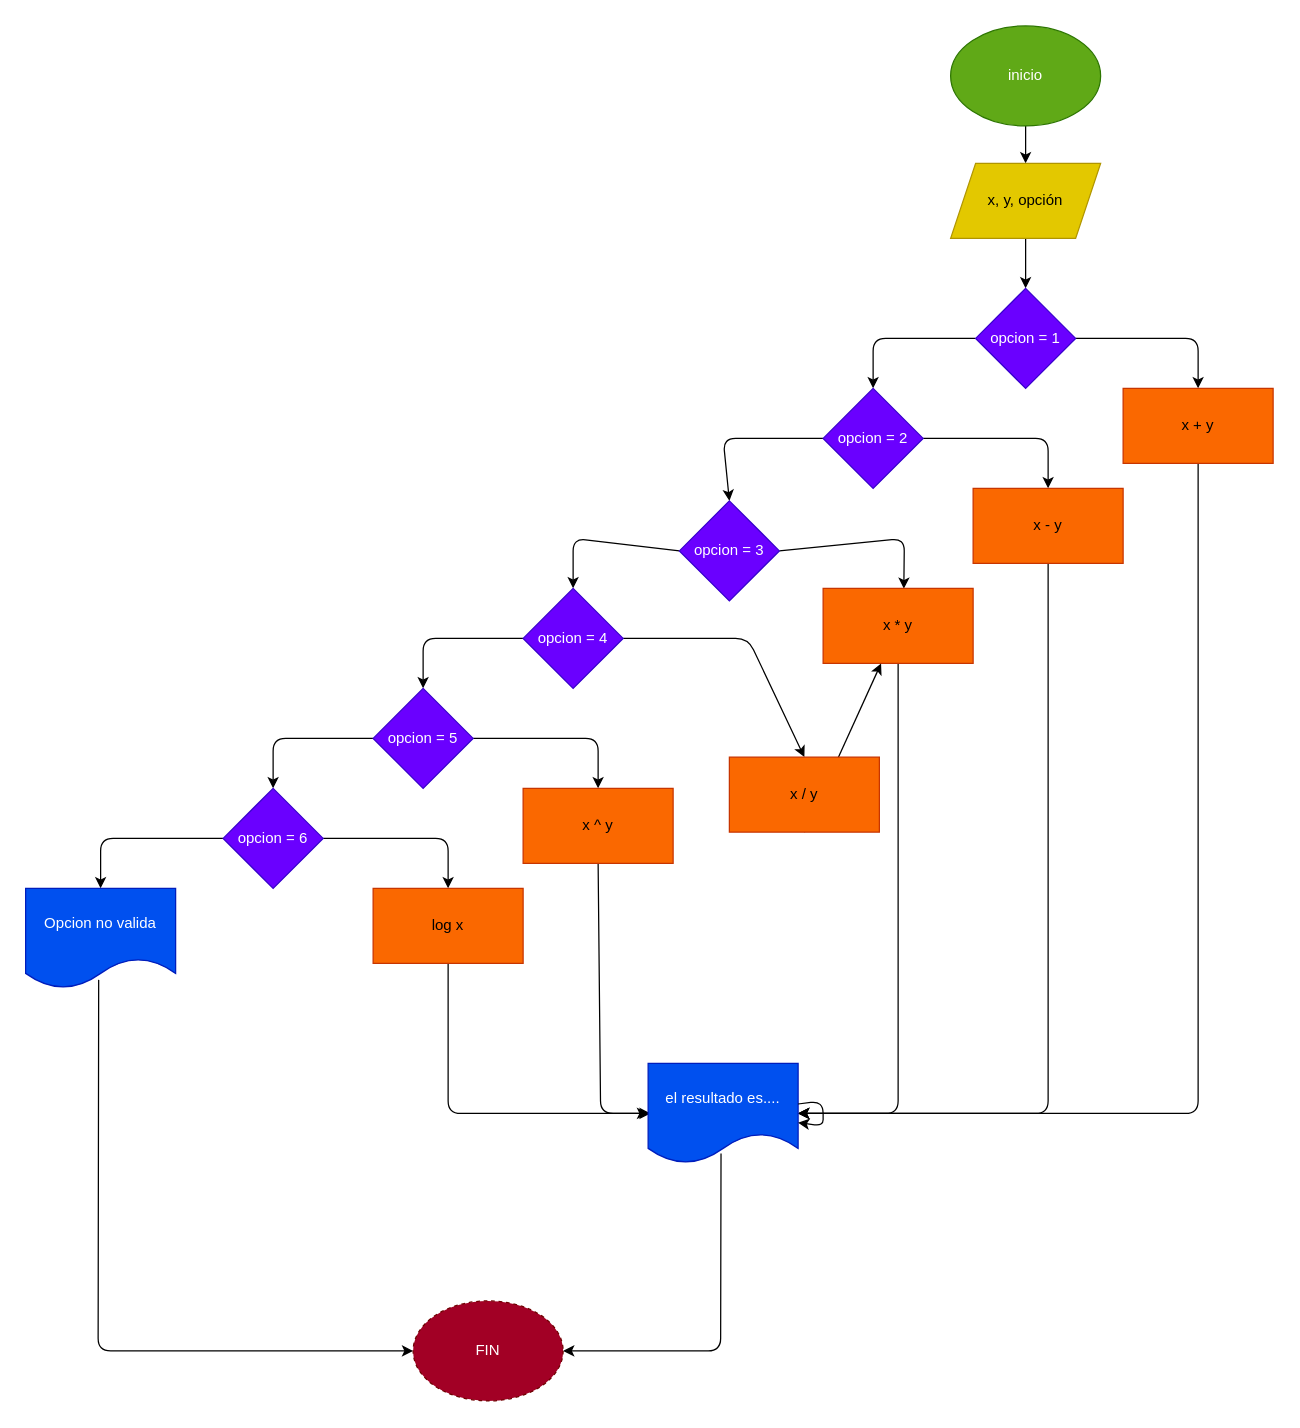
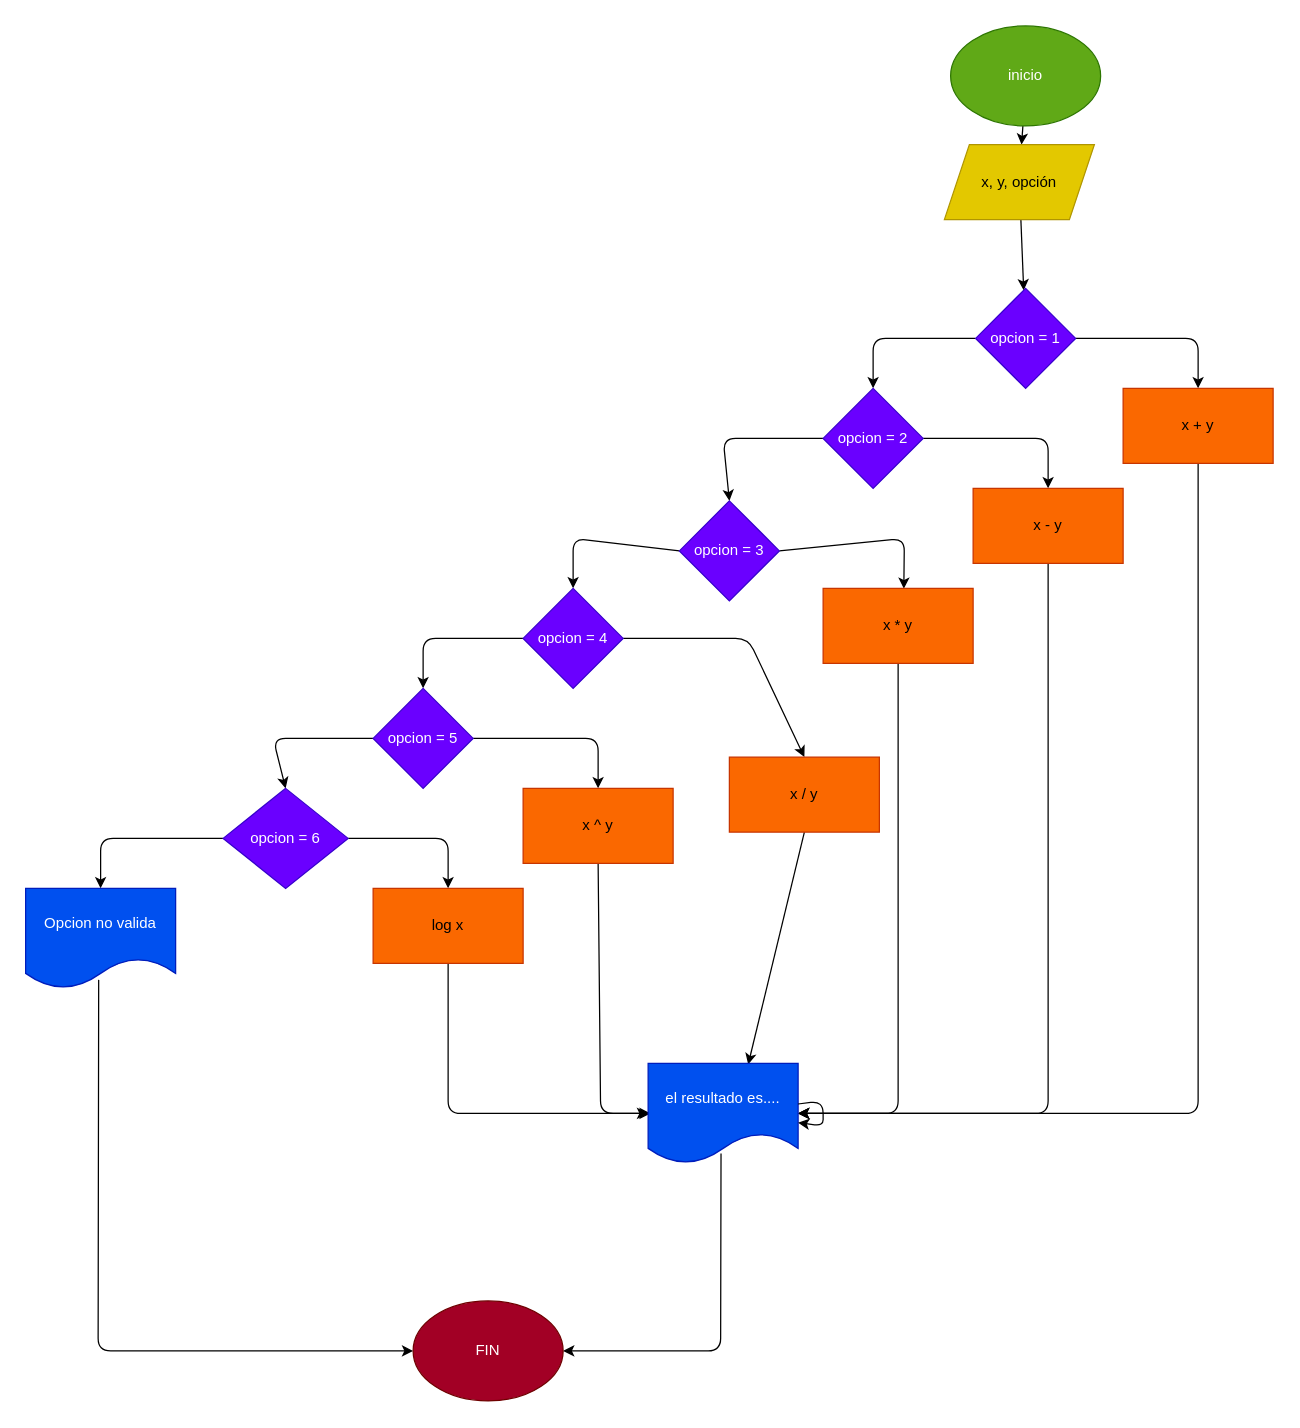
  <mxCell id="0" />
  <mxCell id="1" parent="0" />
  <mxCell id="2" value="" style="edgeStyle=none;html=1;" edge="1" parent="1" source="3" target="5"><mxGeometry relative="1" as="geometry" /></mxCell>
  <mxCell id="3" value="inicio" style="ellipse;whiteSpace=wrap;html=1;fillColor=#60a917;fontColor=#ffffff;strokeColor=#2D7600;" vertex="1" parent="1"><mxGeometry x="760" y="20" width="120" height="80" as="geometry" /></mxCell>
  <mxCell id="4" value="" style="edgeStyle=none;html=1;" edge="1" parent="1" source="5" target="8"><mxGeometry relative="1" as="geometry" /></mxCell>
- <mxCell id="5" value="x, y, opción" style="shape=parallelogram;perimeter=parallelogramPerimeter;whiteSpace=wrap;html=1;fixedSize=1;fillColor=#e3c800;fontColor=#000000;strokeColor=#B09500;" vertex="1" parent="1"><mxGeometry x="760" y="130" width="120" height="60" as="geometry" /></mxCell>
+ <mxCell id="5" value="x, y, opción" style="shape=parallelogram;perimeter=parallelogramPerimeter;whiteSpace=wrap;html=1;fixedSize=1;fillColor=#e3c800;fontColor=#000000;strokeColor=#B09500;" vertex="1" parent="1"><mxGeometry x="755" y="115" width="120" height="60" as="geometry" /></mxCell>
  <mxCell id="6" style="edgeStyle=none;html=1;exitX=1;exitY=0.5;exitDx=0;exitDy=0;entryX=0.5;entryY=0;entryDx=0;entryDy=0;" edge="1" parent="1" source="8" target="10"><mxGeometry relative="1" as="geometry"><Array as="points"><mxPoint x="958" y="270" /></Array></mxGeometry></mxCell>
  <mxCell id="7" style="edgeStyle=none;html=1;exitX=0;exitY=0.5;exitDx=0;exitDy=0;entryX=0.5;entryY=0;entryDx=0;entryDy=0;" edge="1" parent="1" source="8" target="13"><mxGeometry relative="1" as="geometry"><Array as="points"><mxPoint x="698" y="270" /></Array></mxGeometry></mxCell>
  <mxCell id="8" value="opcion = 1" style="rhombus;whiteSpace=wrap;html=1;fillColor=#6a00ff;fontColor=#ffffff;strokeColor=#3700CC;" vertex="1" parent="1"><mxGeometry x="780" y="230" width="80" height="80" as="geometry" /></mxCell>
  <mxCell id="9" style="edgeStyle=none;html=1;exitX=0.5;exitY=1;exitDx=0;exitDy=0;entryX=1;entryY=0.5;entryDx=0;entryDy=0;" edge="1" parent="1" source="10" target="39"><mxGeometry relative="1" as="geometry"><Array as="points"><mxPoint x="958" y="890" /></Array></mxGeometry></mxCell>
  <mxCell id="10" value="x + y" style="rounded=0;whiteSpace=wrap;html=1;fillColor=#fa6800;fontColor=#000000;strokeColor=#C73500;" vertex="1" parent="1"><mxGeometry x="898" y="310" width="120" height="60" as="geometry" /></mxCell>
  <mxCell id="11" style="edgeStyle=none;html=1;exitX=1;exitY=0.5;exitDx=0;exitDy=0;entryX=0.5;entryY=0;entryDx=0;entryDy=0;" edge="1" parent="1" source="13" target="15"><mxGeometry relative="1" as="geometry"><Array as="points"><mxPoint x="838" y="350" /></Array></mxGeometry></mxCell>
  <mxCell id="12" style="edgeStyle=none;html=1;exitX=0;exitY=0.5;exitDx=0;exitDy=0;entryX=0.5;entryY=0;entryDx=0;entryDy=0;" edge="1" parent="1" source="13" target="18"><mxGeometry relative="1" as="geometry"><Array as="points"><mxPoint x="578" y="350" /></Array></mxGeometry></mxCell>
  <mxCell id="13" value="opcion = 2" style="rhombus;whiteSpace=wrap;html=1;fillColor=#6a00ff;fontColor=#ffffff;strokeColor=#3700CC;" vertex="1" parent="1"><mxGeometry x="658" y="310" width="80" height="80" as="geometry" /></mxCell>
  <mxCell id="14" style="edgeStyle=none;html=1;exitX=0.5;exitY=1;exitDx=0;exitDy=0;entryX=1;entryY=0.5;entryDx=0;entryDy=0;" edge="1" parent="1" source="15" target="39"><mxGeometry relative="1" as="geometry"><Array as="points"><mxPoint x="838" y="890" /></Array></mxGeometry></mxCell>
  <mxCell id="15" value="x - y" style="rounded=0;whiteSpace=wrap;html=1;fillColor=#fa6800;fontColor=#000000;strokeColor=#C73500;" vertex="1" parent="1"><mxGeometry x="778" y="390" width="120" height="60" as="geometry" /></mxCell>
  <mxCell id="16" style="edgeStyle=none;html=1;exitX=1;exitY=0.5;exitDx=0;exitDy=0;entryX=0.538;entryY=0.005;entryDx=0;entryDy=0;entryPerimeter=0;" edge="1" parent="1" source="18" target="20"><mxGeometry relative="1" as="geometry"><Array as="points"><mxPoint x="723" y="430" /></Array></mxGeometry></mxCell>
  <mxCell id="17" style="edgeStyle=none;html=1;exitX=0;exitY=0.5;exitDx=0;exitDy=0;entryX=0.5;entryY=0;entryDx=0;entryDy=0;" edge="1" parent="1" source="18" target="23"><mxGeometry relative="1" as="geometry"><Array as="points"><mxPoint x="458" y="430" /></Array></mxGeometry></mxCell>
  <mxCell id="18" value="opcion = 3" style="rhombus;whiteSpace=wrap;html=1;fillColor=#6a00ff;fontColor=#ffffff;strokeColor=#3700CC;" vertex="1" parent="1"><mxGeometry x="543" y="400" width="80" height="80" as="geometry" /></mxCell>
  <mxCell id="19" style="edgeStyle=none;html=1;exitX=0.5;exitY=1;exitDx=0;exitDy=0;entryX=1;entryY=0.5;entryDx=0;entryDy=0;" edge="1" parent="1" source="20" target="39"><mxGeometry relative="1" as="geometry"><Array as="points"><mxPoint x="718" y="890" /></Array></mxGeometry></mxCell>
  <mxCell id="20" value="x * y" style="rounded=0;whiteSpace=wrap;html=1;fillColor=#fa6800;fontColor=#000000;strokeColor=#C73500;" vertex="1" parent="1"><mxGeometry x="658" y="470" width="120" height="60" as="geometry" /></mxCell>
  <mxCell id="21" style="edgeStyle=none;html=1;exitX=1;exitY=0.5;exitDx=0;exitDy=0;entryX=0.5;entryY=0;entryDx=0;entryDy=0;" edge="1" parent="1" source="23" target="25"><mxGeometry relative="1" as="geometry"><Array as="points"><mxPoint x="598" y="510" /></Array></mxGeometry></mxCell>
  <mxCell id="22" style="edgeStyle=none;html=1;exitX=0;exitY=0.5;exitDx=0;exitDy=0;entryX=0.5;entryY=0;entryDx=0;entryDy=0;" edge="1" parent="1" source="23" target="28"><mxGeometry relative="1" as="geometry"><Array as="points"><mxPoint x="338" y="510" /></Array></mxGeometry></mxCell>
  <mxCell id="23" value="opcion = 4" style="rhombus;whiteSpace=wrap;html=1;fillColor=#6a00ff;fontColor=#ffffff;strokeColor=#3700CC;" vertex="1" parent="1"><mxGeometry x="418" y="470" width="80" height="80" as="geometry" /></mxCell>
- <mxCell id="24" style="edgeStyle=none;html=1;exitX=0.5;exitY=1;exitDx=0;exitDy=0;" edge="1" parent="1" source="25" target="20"><mxGeometry relative="1" as="geometry" /></mxCell>
+ <mxCell id="24" style="edgeStyle=none;html=1;exitX=0.5;exitY=1;exitDx=0;exitDy=0;entryX=0.667;entryY=0.011;entryDx=0;entryDy=0;entryPerimeter=0;" edge="1" parent="1" source="25" target="39"><mxGeometry relative="1" as="geometry" /></mxCell>
  <mxCell id="25" value="x / y" style="rounded=0;whiteSpace=wrap;html=1;fillColor=#fa6800;fontColor=#000000;strokeColor=#C73500;" vertex="1" parent="1"><mxGeometry x="583" y="605" width="120" height="60" as="geometry" /></mxCell>
  <mxCell id="26" style="edgeStyle=none;html=1;exitX=1;exitY=0.5;exitDx=0;exitDy=0;entryX=0.5;entryY=0;entryDx=0;entryDy=0;" edge="1" parent="1" source="28" target="30"><mxGeometry relative="1" as="geometry"><Array as="points"><mxPoint x="478" y="590" /></Array></mxGeometry></mxCell>
  <mxCell id="27" style="edgeStyle=none;html=1;exitX=0;exitY=0.5;exitDx=0;exitDy=0;entryX=0.5;entryY=0;entryDx=0;entryDy=0;" edge="1" parent="1" source="28" target="33"><mxGeometry relative="1" as="geometry"><Array as="points"><mxPoint x="218" y="590" /></Array></mxGeometry></mxCell>
  <mxCell id="28" value="opcion = 5" style="rhombus;whiteSpace=wrap;html=1;fillColor=#6a00ff;fontColor=#ffffff;strokeColor=#3700CC;" vertex="1" parent="1"><mxGeometry x="298" y="550" width="80" height="80" as="geometry" /></mxCell>
  <mxCell id="29" style="edgeStyle=none;html=1;exitX=0.5;exitY=1;exitDx=0;exitDy=0;" edge="1" parent="1" source="30"><mxGeometry relative="1" as="geometry"><mxPoint x="520" y="890" as="targetPoint" /><Array as="points"><mxPoint x="480" y="890" /></Array></mxGeometry></mxCell>
  <mxCell id="30" value="x ^ y" style="rounded=0;whiteSpace=wrap;html=1;fillColor=#fa6800;fontColor=#000000;strokeColor=#C73500;" vertex="1" parent="1"><mxGeometry x="418" y="630" width="120" height="60" as="geometry" /></mxCell>
  <mxCell id="31" style="edgeStyle=none;html=1;exitX=1;exitY=0.5;exitDx=0;exitDy=0;entryX=0.5;entryY=0;entryDx=0;entryDy=0;" edge="1" parent="1" source="33" target="35"><mxGeometry relative="1" as="geometry"><Array as="points"><mxPoint x="358" y="670" /></Array></mxGeometry></mxCell>
  <mxCell id="32" style="edgeStyle=none;html=1;exitX=0;exitY=0.5;exitDx=0;exitDy=0;entryX=0.5;entryY=0;entryDx=0;entryDy=0;" edge="1" parent="1" source="33" target="37"><mxGeometry relative="1" as="geometry"><Array as="points"><mxPoint x="80" y="670" /></Array></mxGeometry></mxCell>
- <mxCell id="33" value="opcion = 6" style="rhombus;whiteSpace=wrap;html=1;fillColor=#6a00ff;fontColor=#ffffff;strokeColor=#3700CC;" vertex="1" parent="1"><mxGeometry x="178" y="630" width="80" height="80" as="geometry" /></mxCell>
+ <mxCell id="33" value="opcion = 6" style="rhombus;whiteSpace=wrap;html=1;fillColor=#6a00ff;fontColor=#ffffff;strokeColor=#3700CC;" vertex="1" parent="1"><mxGeometry x="178" y="630" width="100" height="80" as="geometry" /></mxCell>
  <mxCell id="34" style="edgeStyle=none;html=1;exitX=0.5;exitY=1;exitDx=0;exitDy=0;entryX=0;entryY=0.5;entryDx=0;entryDy=0;" edge="1" parent="1" source="35" target="39"><mxGeometry relative="1" as="geometry"><mxPoint x="510" y="900" as="targetPoint" /><Array as="points"><mxPoint x="358" y="890" /><mxPoint x="510" y="890" /></Array></mxGeometry></mxCell>
  <mxCell id="35" value="log x" style="rounded=0;whiteSpace=wrap;html=1;fillColor=#fa6800;fontColor=#000000;strokeColor=#C73500;" vertex="1" parent="1"><mxGeometry x="298" y="710" width="120" height="60" as="geometry" /></mxCell>
  <mxCell id="36" style="edgeStyle=none;html=1;exitX=0.487;exitY=0.915;exitDx=0;exitDy=0;entryX=0;entryY=0.5;entryDx=0;entryDy=0;exitPerimeter=0;" edge="1" parent="1" source="37" target="41"><mxGeometry relative="1" as="geometry"><Array as="points"><mxPoint x="78" y="1080" /></Array></mxGeometry></mxCell>
  <mxCell id="37" value="Opcion no valida" style="shape=document;whiteSpace=wrap;html=1;boundedLbl=1;fillColor=#0050ef;fontColor=#ffffff;strokeColor=#001DBC;" vertex="1" parent="1"><mxGeometry x="20" y="710" width="120" height="80" as="geometry" /></mxCell>
  <mxCell id="38" style="edgeStyle=none;html=1;exitX=0.486;exitY=0.902;exitDx=0;exitDy=0;entryX=1;entryY=0.5;entryDx=0;entryDy=0;exitPerimeter=0;" edge="1" parent="1" source="39" target="41"><mxGeometry relative="1" as="geometry"><Array as="points"><mxPoint x="576" y="1080" /></Array></mxGeometry></mxCell>
  <mxCell id="39" value="el resultado es...." style="shape=document;whiteSpace=wrap;html=1;boundedLbl=1;fillColor=#0050ef;fontColor=#ffffff;strokeColor=#001DBC;" vertex="1" parent="1"><mxGeometry x="518" y="850" width="120" height="80" as="geometry" /></mxCell>
  <mxCell id="40" style="edgeStyle=none;html=1;" edge="1" parent="1" source="39" target="39"><mxGeometry relative="1" as="geometry" /></mxCell>
- <mxCell id="41" value="FIN" style="ellipse;whiteSpace=wrap;html=1;fillColor=#a20025;fontColor=#ffffff;strokeColor=#6F0000;dashed=1;" vertex="1" parent="1"><mxGeometry x="330" y="1040" width="120" height="80" as="geometry" /></mxCell>
+ <mxCell id="41" value="FIN" style="ellipse;whiteSpace=wrap;html=1;fillColor=#a20025;fontColor=#ffffff;strokeColor=#6F0000;" vertex="1" parent="1"><mxGeometry x="330" y="1040" width="120" height="80" as="geometry" /></mxCell>
